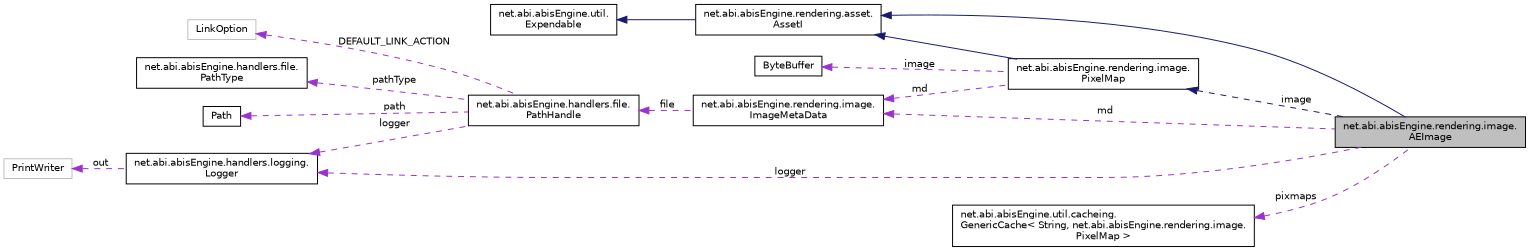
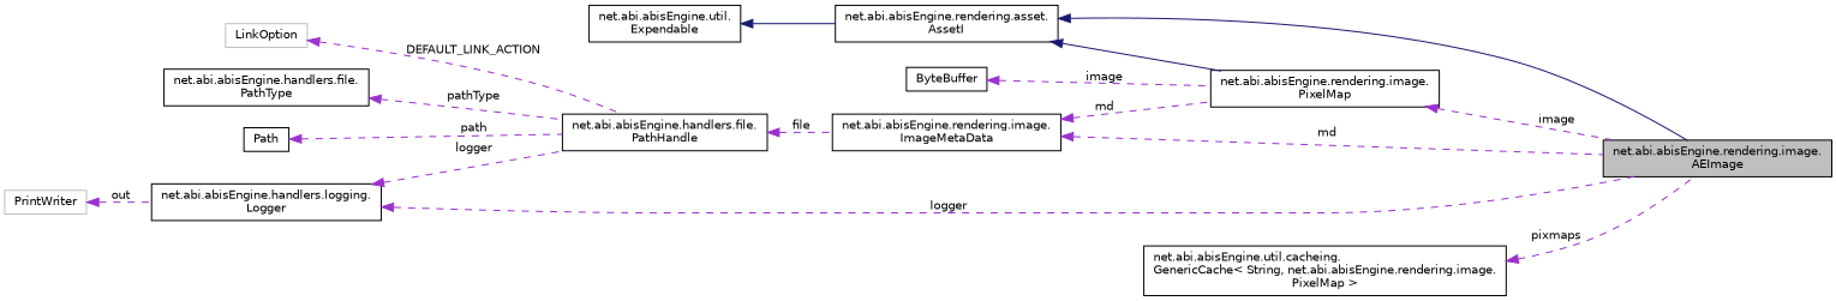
  digraph {
    rankdir=LR
    node [color=black fillcolor=white fontname=Helvetica fontsize=10 shape=record style=filled]
    edge [color=darkorchid3 dir=back fontname=Helvetica fontsize=10 labelfontname=Helvetica labelfontsize=10 style=dashed]
    n1 [fillcolor=grey75 fontcolor=black height=0.2 label="net.abi.abisEngine.rendering.image.\lAEImage" width=0.4]
    n2 [height=0.2 label="net.abi.abisEngine.rendering.asset.\lAssetI" width=0.4]
    n3 [height=0.2 label="net.abi.abisEngine.rendering.image.\lPixelMap" width=0.4]
    n4 [height=0.2 label="net.abi.abisEngine.util.\lExpendable" width=0.4]
    n5 [height=0.2 label=ByteBuffer width=0.4]
    n6 [height=0.2 label="net.abi.abisEngine.rendering.image.\lImageMetaData" width=0.4]
    n7 [height=0.2 label="net.abi.abisEngine.handlers.file.\lPathHandle" width=0.4]
    n8 [color=grey75 height=0.2 label=LinkOption width=0.4]
    n9 [height=0.2 label="net.abi.abisEngine.handlers.file.\lPathType" width=0.4]
    n10 [height=0.2 label=Path width=0.4]
    n11 [height=0.2 label="net.abi.abisEngine.handlers.logging.\lLogger" width=0.4]
    n12 [color=grey75 height=0.2 label=PrintWriter width=0.4]
    n13 [height=0.2 label="net.abi.abisEngine.util.cacheing.\lGenericCache\< String, net.abi.abisEngine.rendering.image.\lPixelMap \>" width=0.4]
    n2 -> n1 [color=midnightblue style=solid]
    n2 -> n3 [color=midnightblue style=solid]
-   n3 -> n1 [color=midnightblue label=" image"]
+   n3 -> n1 [label=" image"]
    n4 -> n2 [color=midnightblue style=solid]
    n5 -> n3 [label=" image"]
    n6 -> n1 [label=" md"]
    n6 -> n3 [label=" md"]
    n7 -> n6 [label=" file"]
    n8 -> n7 [label=" DEFAULT_LINK_ACTION"]
    n9 -> n7 [label=" pathType"]
    n10 -> n7 [label=" path"]
    n11 -> n1 [label=" logger"]
    n11 -> n7 [label=" logger"]
    n12 -> n11 [label=" out"]
    n13 -> n1 [label=" pixmaps"]
  }
